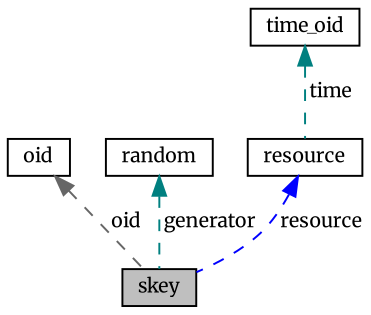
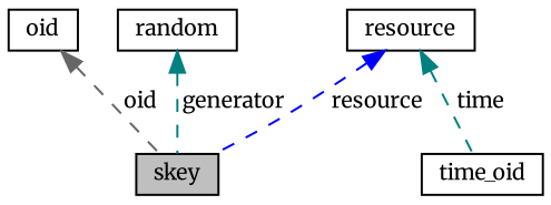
  digraph {
    fontname=Merriweather
    node [color=black fillcolor=white fontname=Merriweather fontsize=10 shape=record style=filled]
    edge [color=teal dir=back fontname=Merriweather fontsize=10 labelfontname=Helvetica labelfontsize=10 style=dashed]
    n1 [fillcolor=grey75 fontcolor=black height=0.2 label=skey width=0.4]
    n2 [height=0.2 label=oid width=0.4]
    n3 [height=0.2 label=random width=0.4]
    n4 [height=0.2 label=resource width=0.4]
    n5 [height=0.2 label=time_oid width=0.4]
    n2 -> n1 [color=gray40 label=" oid"]
    n3 -> n1 [label=" generator"]
    n4 -> n1 [color=blue label=" resource"]
-   n5 -> n4 [label=" time"]
+   n4 -> n5 [label=" time"]
  }
